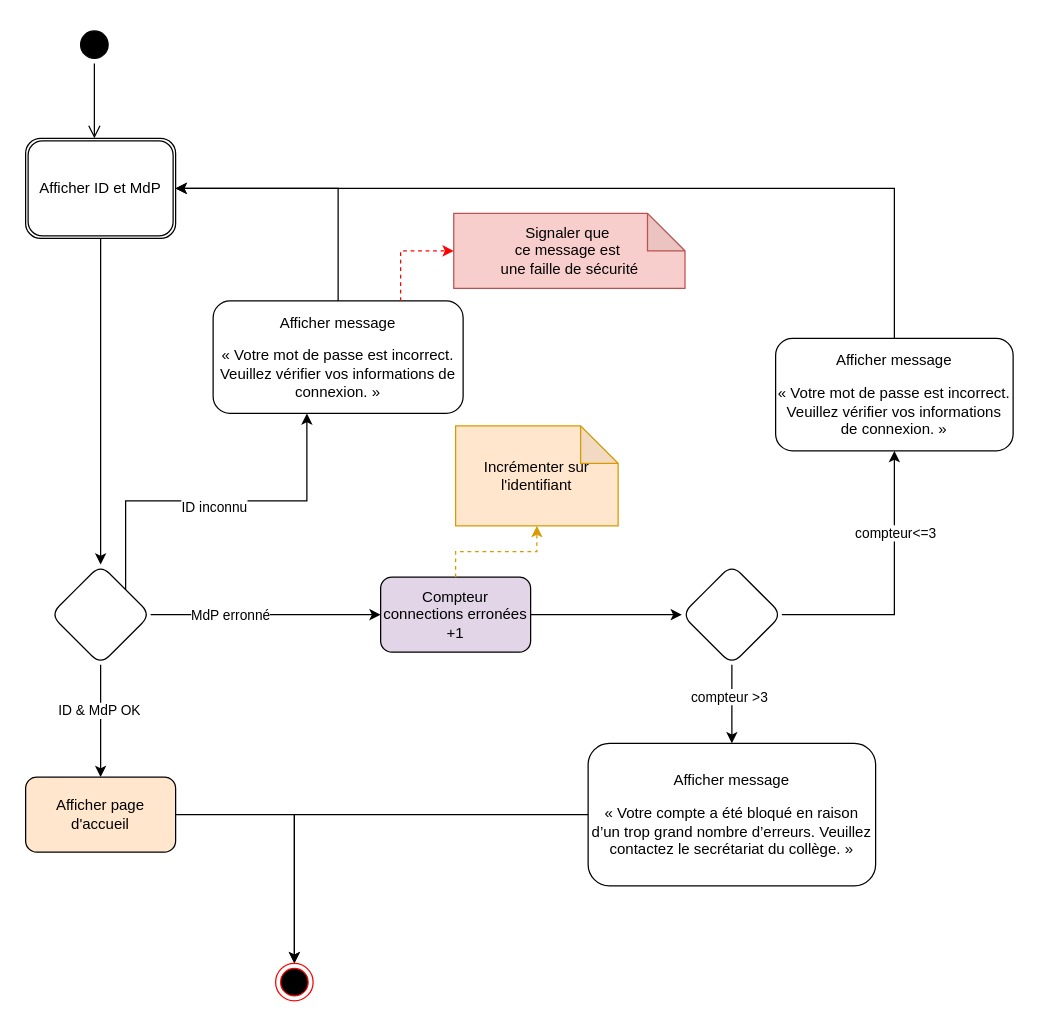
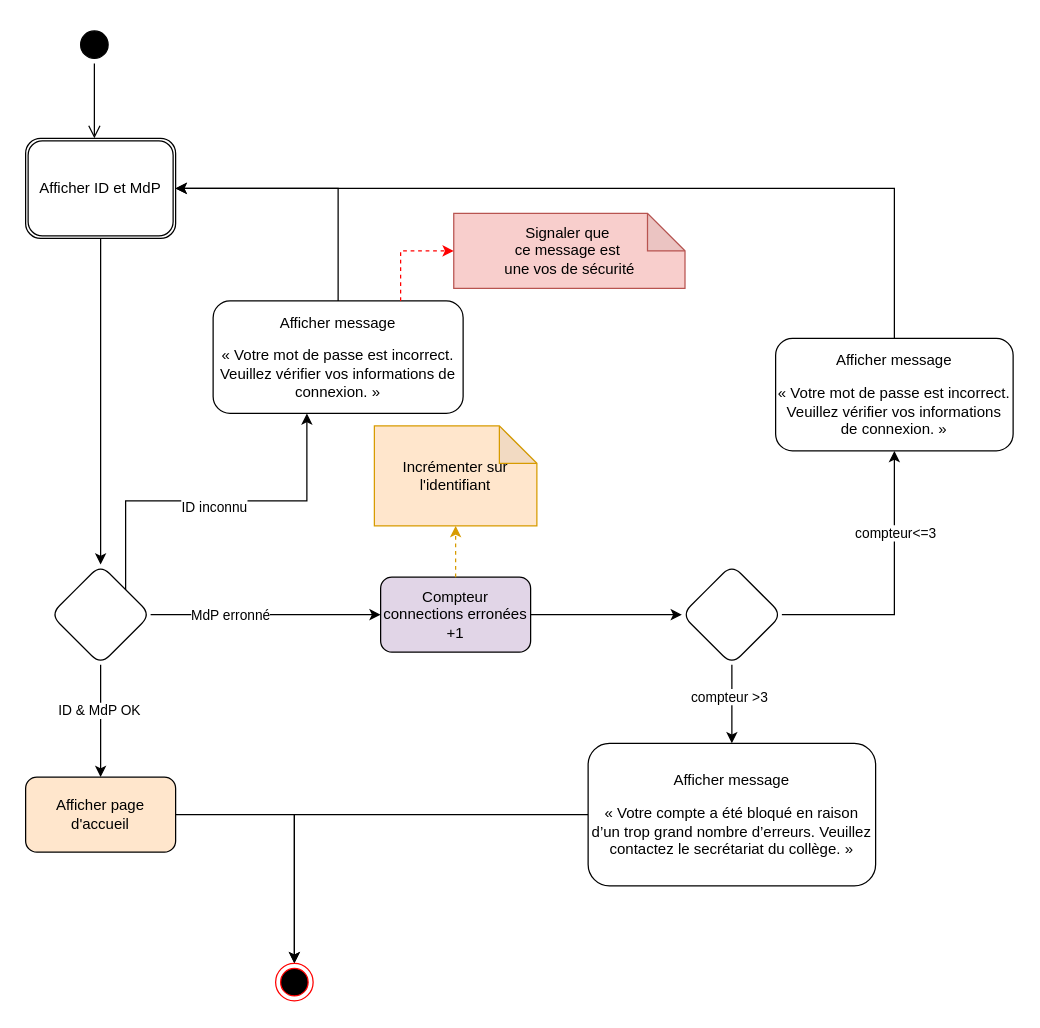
  <mxCell id="0" />
  <mxCell id="1" parent="0" />
  <mxCell id="2" value="" style="ellipse;html=1;shape=startState;fillColor=#000000;strokeColor=#000000;" vertex="1" parent="1"><mxGeometry x="60" y="20" width="30" height="30" as="geometry" /></mxCell>
  <mxCell id="3" value="" style="edgeStyle=orthogonalEdgeStyle;html=1;verticalAlign=bottom;endArrow=open;endSize=8;strokeColor=#000000;rounded=0;" edge="1" source="2" parent="1"><mxGeometry relative="1" as="geometry"><mxPoint x="75" y="110" as="targetPoint" /></mxGeometry></mxCell>
  <mxCell id="4" value="" style="edgeStyle=orthogonalEdgeStyle;rounded=0;orthogonalLoop=1;jettySize=auto;html=1;" edge="1" parent="1" source="5" target="12"><mxGeometry relative="1" as="geometry" /></mxCell>
  <mxCell id="5" value="Afficher ID et MdP" style="shape=ext;double=1;rounded=1;whiteSpace=wrap;html=1;" vertex="1" parent="1"><mxGeometry x="20" y="110" width="120" height="80" as="geometry" /></mxCell>
  <mxCell id="6" value="" style="edgeStyle=orthogonalEdgeStyle;rounded=0;orthogonalLoop=1;jettySize=auto;html=1;" edge="1" parent="1" source="12" target="14"><mxGeometry relative="1" as="geometry" /></mxCell>
  <mxCell id="7" value="ID &amp;amp; MdP OK" style="edgeLabel;html=1;align=center;verticalAlign=middle;resizable=0;points=[];" vertex="1" connectable="0" parent="6"><mxGeometry x="-0.2" y="-2" relative="1" as="geometry"><mxPoint as="offset" /></mxGeometry></mxCell>
  <mxCell id="8" value="" style="edgeStyle=orthogonalEdgeStyle;rounded=0;orthogonalLoop=1;jettySize=auto;html=1;entryX=0;entryY=0.5;entryDx=0;entryDy=0;" edge="1" parent="1" source="12" target="20"><mxGeometry relative="1" as="geometry"><mxPoint x="360" y="491" as="targetPoint" /></mxGeometry></mxCell>
  <mxCell id="9" value="MdP erronné" style="edgeLabel;html=1;align=center;verticalAlign=middle;resizable=0;points=[];" vertex="1" connectable="0" parent="8"><mxGeometry x="-0.667" y="-4" relative="1" as="geometry"><mxPoint x="32" y="-4" as="offset" /></mxGeometry></mxCell>
  <mxCell id="10" style="edgeStyle=orthogonalEdgeStyle;rounded=0;orthogonalLoop=1;jettySize=auto;html=1;exitX=1;exitY=0;exitDx=0;exitDy=0;" edge="1" parent="1" source="12" target="27"><mxGeometry relative="1" as="geometry"><mxPoint x="140" y="340" as="targetPoint" /><Array as="points"><mxPoint x="100" y="400" /><mxPoint x="245" y="400" /></Array></mxGeometry></mxCell>
  <mxCell id="11" value="ID inconnu" style="edgeLabel;html=1;align=center;verticalAlign=middle;resizable=0;points=[];" vertex="1" connectable="0" parent="10"><mxGeometry x="-0.014" y="-4" relative="1" as="geometry"><mxPoint as="offset" /></mxGeometry></mxCell>
  <mxCell id="12" value="" style="rhombus;whiteSpace=wrap;html=1;rounded=1;" vertex="1" parent="1"><mxGeometry x="40" y="451" width="80" height="80" as="geometry" /></mxCell>
  <mxCell id="13" style="edgeStyle=orthogonalEdgeStyle;rounded=0;orthogonalLoop=1;jettySize=auto;html=1;" edge="1" parent="1" source="14" target="28"><mxGeometry relative="1" as="geometry" /></mxCell>
  <mxCell id="14" value="Afficher page d'accueil" style="whiteSpace=wrap;html=1;rounded=1;fillColor=#ffe6cc;" vertex="1" parent="1"><mxGeometry x="20" y="621" width="120" height="60" as="geometry" /></mxCell>
  <mxCell id="15" style="edgeStyle=orthogonalEdgeStyle;rounded=0;orthogonalLoop=1;jettySize=auto;html=1;entryX=1;entryY=0.5;entryDx=0;entryDy=0;exitX=0.5;exitY=0;exitDx=0;exitDy=0;" edge="1" parent="1" source="16" target="5"><mxGeometry relative="1" as="geometry"><Array as="points"><mxPoint x="715" y="150" /></Array></mxGeometry></mxCell>
  <mxCell id="16" value="&lt;p&gt;Afficher message&lt;/p&gt;&lt;p&gt;&lt;/p&gt;&lt;p&gt; « Votre mot de passe est incorrect. Veuillez vérifier vos informations de connexion. » &lt;/p&gt;" style="whiteSpace=wrap;html=1;rounded=1;" vertex="1" parent="1"><mxGeometry x="620" y="270" width="190" height="90" as="geometry" /></mxCell>
  <mxCell id="17" style="edgeStyle=orthogonalEdgeStyle;rounded=0;orthogonalLoop=1;jettySize=auto;html=1;entryX=0.5;entryY=1;entryDx=0;entryDy=0;exitX=1;exitY=0.5;exitDx=0;exitDy=0;" edge="1" parent="1" source="23" target="16"><mxGeometry relative="1" as="geometry"><mxPoint x="510" y="310" as="sourcePoint" /></mxGeometry></mxCell>
  <mxCell id="18" value="compteur&amp;lt;=3" style="edgeLabel;html=1;align=center;verticalAlign=middle;resizable=0;points=[];" vertex="1" connectable="0" parent="17"><mxGeometry x="0.014" y="-1" relative="1" as="geometry"><mxPoint x="-1" y="-44" as="offset" /></mxGeometry></mxCell>
  <mxCell id="19" value="" style="edgeStyle=orthogonalEdgeStyle;rounded=0;orthogonalLoop=1;jettySize=auto;html=1;exitX=1;exitY=0.5;exitDx=0;exitDy=0;" edge="1" parent="1" source="20" target="23"><mxGeometry relative="1" as="geometry"><mxPoint x="480" y="491" as="sourcePoint" /></mxGeometry></mxCell>
  <mxCell id="20" value="Compteur connections erronées +1" style="whiteSpace=wrap;html=1;rounded=1;fillColor=#e1d5e7;" vertex="1" parent="1"><mxGeometry x="304" y="461" width="120" height="60" as="geometry" /></mxCell>
  <mxCell id="21" value="" style="edgeStyle=orthogonalEdgeStyle;rounded=0;orthogonalLoop=1;jettySize=auto;html=1;" edge="1" parent="1" source="23" target="25"><mxGeometry relative="1" as="geometry" /></mxCell>
  <mxCell id="22" value="compteur &amp;gt;3" style="edgeLabel;html=1;align=center;verticalAlign=middle;resizable=0;points=[];" vertex="1" connectable="0" parent="21"><mxGeometry x="-0.2" y="-3" relative="1" as="geometry"><mxPoint as="offset" /></mxGeometry></mxCell>
  <mxCell id="23" value="" style="rhombus;whiteSpace=wrap;html=1;rounded=1;" vertex="1" parent="1"><mxGeometry x="545" y="451" width="80" height="80" as="geometry" /></mxCell>
  <mxCell id="24" style="edgeStyle=orthogonalEdgeStyle;rounded=0;orthogonalLoop=1;jettySize=auto;html=1;" edge="1" parent="1" source="25" target="28"><mxGeometry relative="1" as="geometry" /></mxCell>
  <mxCell id="25" value="&lt;p&gt;Afficher message&lt;/p&gt;&lt;p&gt;&lt;/p&gt;&lt;p&gt; « Votre compte a été bloqué en raison d’un trop grand nombre d’erreurs. Veuillez contactez le secrétariat du collège. »&lt;/p&gt;" style="whiteSpace=wrap;html=1;rounded=1;" vertex="1" parent="1"><mxGeometry x="470" y="594" width="230" height="114" as="geometry" /></mxCell>
  <mxCell id="26" style="edgeStyle=orthogonalEdgeStyle;rounded=0;orthogonalLoop=1;jettySize=auto;html=1;entryX=1;entryY=0.5;entryDx=0;entryDy=0;exitX=0.5;exitY=0;exitDx=0;exitDy=0;" edge="1" parent="1" source="27" target="5"><mxGeometry relative="1" as="geometry" /></mxCell>
  <mxCell id="27" value="&lt;p&gt;Afficher message&lt;/p&gt;&lt;p&gt;« Votre mot de passe est incorrect. Veuillez vérifier vos informations de connexion. » &lt;/p&gt;" style="whiteSpace=wrap;html=1;rounded=1;" vertex="1" parent="1"><mxGeometry x="170" y="240" width="200" height="90" as="geometry" /></mxCell>
  <mxCell id="28" value="" style="ellipse;html=1;shape=endState;fillColor=#000000;strokeColor=#ff0000;" vertex="1" parent="1"><mxGeometry x="220" y="770" width="30" height="30" as="geometry" /></mxCell>
- <mxCell id="29" value="Incrémenter sur l'identifiant" style="shape=note;whiteSpace=wrap;html=1;backgroundOutline=1;darkOpacity=0.05;fillColor=#ffe6cc;strokeColor=#d79b00;" vertex="1" parent="1"><mxGeometry x="364" y="340" width="130" height="80" as="geometry" /></mxCell>
- <mxCell id="30" value="&lt;div&gt;Signaler que&amp;nbsp;&lt;/div&gt;&lt;div&gt;ce message est&amp;nbsp;&lt;/div&gt;&lt;div&gt;une faille de sécurité&lt;/div&gt;" style="shape=note;whiteSpace=wrap;html=1;backgroundOutline=1;darkOpacity=0.05;fillColor=#f8cecc;strokeColor=#b85450;" vertex="1" parent="1"><mxGeometry x="362.5" y="170" width="185" height="60" as="geometry" /></mxCell>
+ <mxCell id="29" value="Incrémenter sur l'identifiant" style="shape=note;whiteSpace=wrap;html=1;backgroundOutline=1;darkOpacity=0.05;fillColor=#ffe6cc;strokeColor=#d79b00;" vertex="1" parent="1"><mxGeometry x="299" y="340" width="130" height="80" as="geometry" /></mxCell>
+ <mxCell id="30" value="&lt;div&gt;Signaler que&amp;nbsp;&lt;/div&gt;&lt;div&gt;ce message est&amp;nbsp;&lt;/div&gt;&lt;div&gt;une vos de sécurité&lt;/div&gt;" style="shape=note;whiteSpace=wrap;html=1;backgroundOutline=1;darkOpacity=0.05;fillColor=#f8cecc;strokeColor=#b85450;" vertex="1" parent="1"><mxGeometry x="362.5" y="170" width="185" height="60" as="geometry" /></mxCell>
  <mxCell id="31" style="edgeStyle=orthogonalEdgeStyle;rounded=0;orthogonalLoop=1;jettySize=auto;html=1;exitX=0.75;exitY=0;exitDx=0;exitDy=0;entryX=0;entryY=0.5;entryDx=0;entryDy=0;entryPerimeter=0;dashed=1;fillColor=#f8cecc;strokeColor=#ff0000;" edge="1" parent="1" source="27" target="30"><mxGeometry relative="1" as="geometry"><Array as="points"><mxPoint x="320" y="200" /></Array></mxGeometry></mxCell>
  <mxCell id="32" style="edgeStyle=orthogonalEdgeStyle;rounded=0;orthogonalLoop=1;jettySize=auto;html=1;entryX=0.5;entryY=1;entryDx=0;entryDy=0;entryPerimeter=0;fillColor=#ffe6cc;strokeColor=#d79b00;dashed=1;" edge="1" parent="1" source="20" target="29"><mxGeometry relative="1" as="geometry" /></mxCell>
